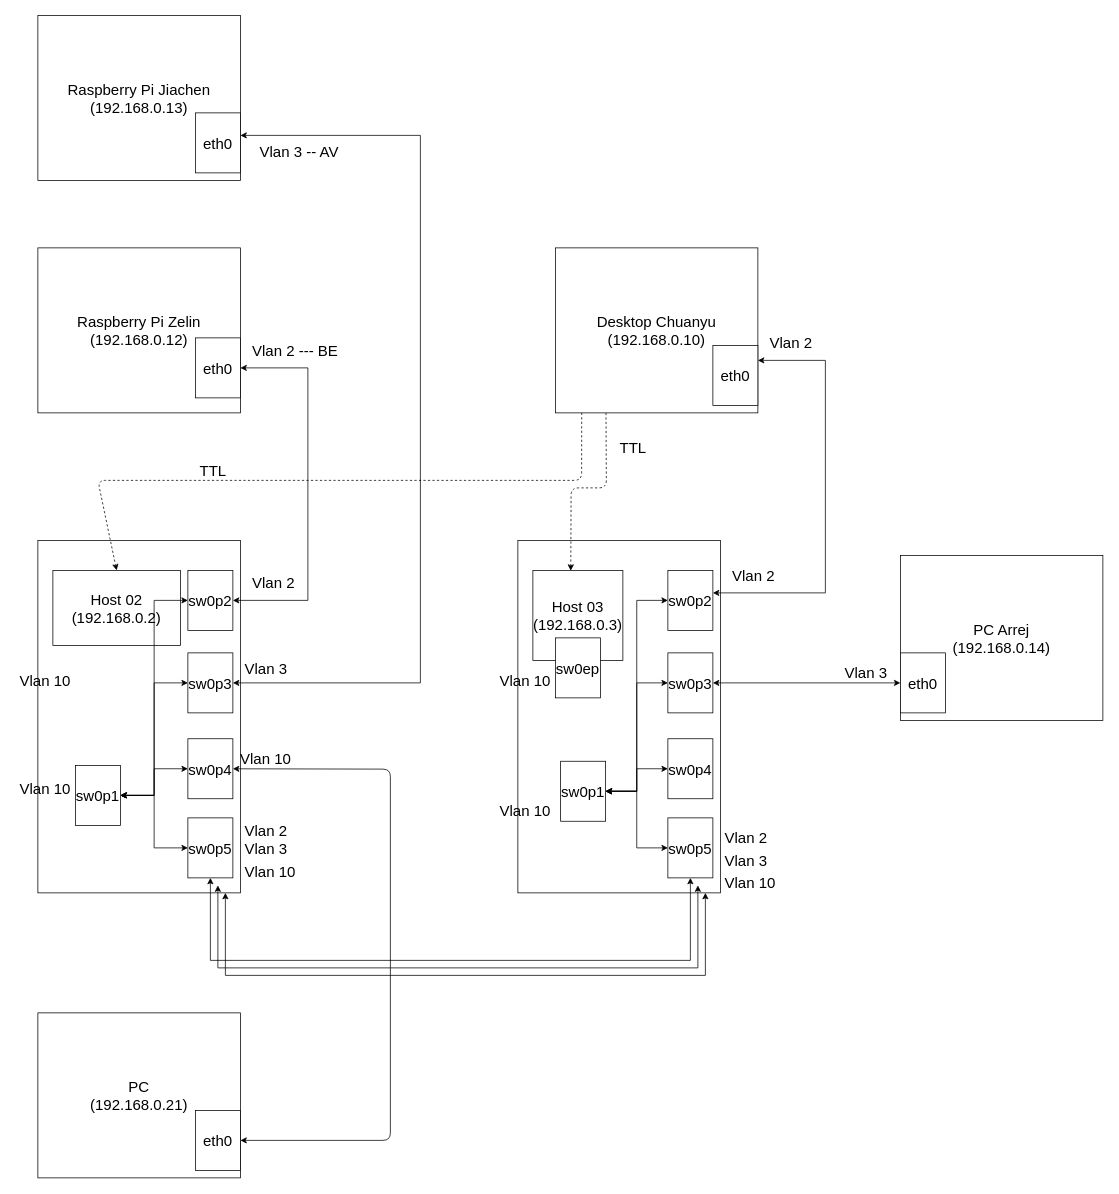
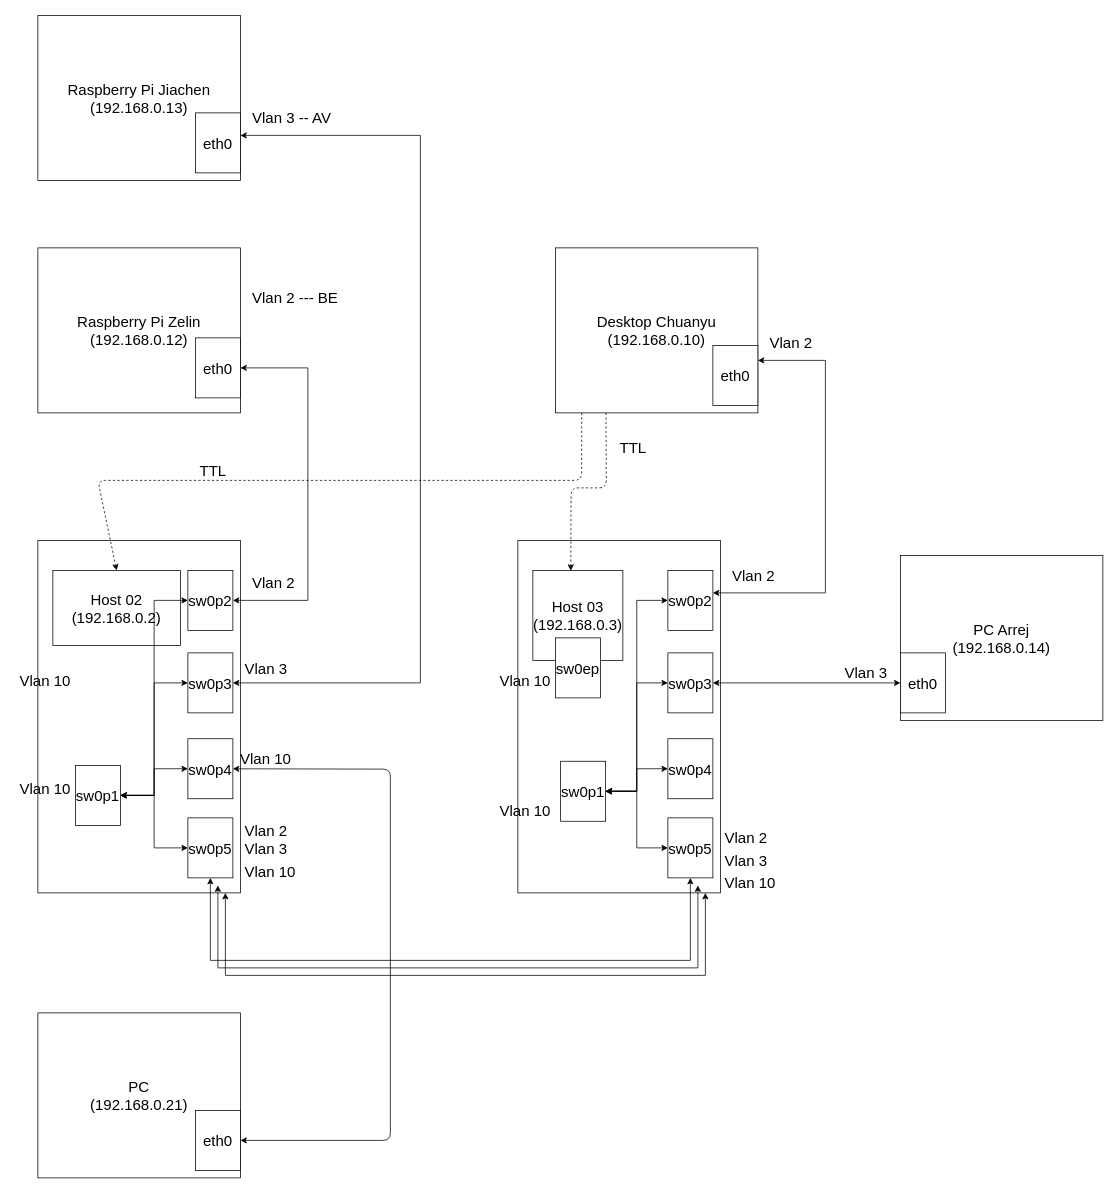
  <mxCell id="0" />
  <mxCell id="1" parent="0" />
  <mxCell id="2" value="" style="rounded=0;whiteSpace=wrap;html=1;" parent="1" vertex="1"><mxGeometry x="50" y="720" width="270" height="470" as="geometry" /></mxCell>
  <mxCell id="3" value="Host 02&lt;br&gt;(192.168.0.2)" style="whiteSpace=wrap;html=1;aspect=fixed;fontSize=20;" parent="1" vertex="1"><mxGeometry x="70" y="760" width="170" height="100" as="geometry" /></mxCell>
  <mxCell id="4" value="sw0p2" style="rounded=0;whiteSpace=wrap;html=1;fontSize=20;" parent="1" vertex="1"><mxGeometry x="250" y="760" width="60" height="80" as="geometry" /></mxCell>
  <mxCell id="5" value="sw0p3" style="rounded=0;whiteSpace=wrap;html=1;fontSize=20;" parent="1" vertex="1"><mxGeometry x="250" y="870" width="60" height="80" as="geometry" /></mxCell>
  <mxCell id="6" style="edgeStyle=none;html=1;entryX=1;entryY=0.5;entryDx=0;entryDy=0;startArrow=classic;startFill=1;" edge="1" parent="1" source="7" target="59"><mxGeometry relative="1" as="geometry"><mxPoint x="460" y="1024.5" as="targetPoint" /><Array as="points"><mxPoint x="520" y="1025" /><mxPoint x="520" y="1520" /></Array></mxGeometry></mxCell>
  <mxCell id="7" value="sw0p4" style="rounded=0;whiteSpace=wrap;html=1;fontSize=20;" parent="1" vertex="1"><mxGeometry x="250" y="984.5" width="60" height="80" as="geometry" /></mxCell>
  <mxCell id="8" value="&lt;span&gt;sw0p5&lt;/span&gt;" style="rounded=0;whiteSpace=wrap;html=1;fontSize=20;" parent="1" vertex="1"><mxGeometry x="250" y="1090" width="60" height="80" as="geometry" /></mxCell>
  <mxCell id="9" style="edgeStyle=orthogonalEdgeStyle;rounded=0;orthogonalLoop=1;jettySize=auto;html=1;entryX=0;entryY=0.5;entryDx=0;entryDy=0;fontSize=20;startArrow=classic;startFill=1;" parent="1" source="13" target="7" edge="1"><mxGeometry relative="1" as="geometry" /></mxCell>
  <mxCell id="10" style="edgeStyle=orthogonalEdgeStyle;rounded=0;orthogonalLoop=1;jettySize=auto;html=1;entryX=0;entryY=0.5;entryDx=0;entryDy=0;fontSize=20;startArrow=classic;startFill=1;" parent="1" source="13" target="5" edge="1"><mxGeometry relative="1" as="geometry" /></mxCell>
  <mxCell id="11" style="edgeStyle=orthogonalEdgeStyle;rounded=0;orthogonalLoop=1;jettySize=auto;html=1;entryX=0;entryY=0.5;entryDx=0;entryDy=0;fontSize=20;startArrow=classic;startFill=1;" parent="1" source="13" target="4" edge="1"><mxGeometry relative="1" as="geometry" /></mxCell>
  <mxCell id="12" style="edgeStyle=orthogonalEdgeStyle;rounded=0;orthogonalLoop=1;jettySize=auto;html=1;entryX=0;entryY=0.5;entryDx=0;entryDy=0;startArrow=classic;startFill=1;strokeColor=#000000;" parent="1" source="13" target="8" edge="1"><mxGeometry relative="1" as="geometry" /></mxCell>
  <mxCell id="13" value="&lt;span&gt;sw0p1&lt;/span&gt;" style="rounded=0;whiteSpace=wrap;html=1;fontSize=20;" parent="1" vertex="1"><mxGeometry x="100" y="1020" width="60" height="80" as="geometry" /></mxCell>
  <mxCell id="14" value="" style="rounded=0;whiteSpace=wrap;html=1;" parent="1" vertex="1"><mxGeometry x="690" y="720" width="270" height="470" as="geometry" /></mxCell>
  <mxCell id="15" value="Host 03&lt;br&gt;(192.168.0.3)" style="whiteSpace=wrap;html=1;aspect=fixed;fontSize=20;" parent="1" vertex="1"><mxGeometry x="710" y="760" width="120" height="120" as="geometry" /></mxCell>
  <mxCell id="16" value="sw0p2" style="rounded=0;whiteSpace=wrap;html=1;fontSize=20;" parent="1" vertex="1"><mxGeometry x="890" y="760" width="60" height="80" as="geometry" /></mxCell>
  <mxCell id="17" style="edgeStyle=none;html=1;entryX=0;entryY=0.5;entryDx=0;entryDy=0;startArrow=classic;startFill=1;" edge="1" parent="1" source="18" target="62"><mxGeometry relative="1" as="geometry" /></mxCell>
  <mxCell id="18" value="sw0p3" style="rounded=0;whiteSpace=wrap;html=1;fontSize=20;" parent="1" vertex="1"><mxGeometry x="890" y="870" width="60" height="80" as="geometry" /></mxCell>
  <mxCell id="19" value="sw0p4" style="rounded=0;whiteSpace=wrap;html=1;fontSize=20;" parent="1" vertex="1"><mxGeometry x="890" y="984.5" width="60" height="80" as="geometry" /></mxCell>
  <mxCell id="20" value="sw0p5" style="rounded=0;whiteSpace=wrap;html=1;fontSize=20;" parent="1" vertex="1"><mxGeometry x="890" y="1090" width="60" height="80" as="geometry" /></mxCell>
  <mxCell id="21" value="sw0ep" style="rounded=0;whiteSpace=wrap;html=1;fontSize=20;" parent="1" vertex="1"><mxGeometry x="740" y="850" width="60" height="80" as="geometry" /></mxCell>
  <mxCell id="22" style="edgeStyle=orthogonalEdgeStyle;rounded=0;orthogonalLoop=1;jettySize=auto;html=1;entryX=0;entryY=0.5;entryDx=0;entryDy=0;fontSize=20;startArrow=classic;startFill=1;strokeColor=#000000;" parent="1" source="26" target="19" edge="1"><mxGeometry relative="1" as="geometry" /></mxCell>
  <mxCell id="23" style="edgeStyle=orthogonalEdgeStyle;rounded=0;orthogonalLoop=1;jettySize=auto;html=1;entryX=0;entryY=0.5;entryDx=0;entryDy=0;fontSize=20;startArrow=classic;startFill=1;" parent="1" source="26" target="18" edge="1"><mxGeometry relative="1" as="geometry" /></mxCell>
  <mxCell id="24" style="edgeStyle=orthogonalEdgeStyle;rounded=0;orthogonalLoop=1;jettySize=auto;html=1;entryX=0;entryY=0.5;entryDx=0;entryDy=0;fontSize=20;startArrow=classic;startFill=1;" parent="1" source="26" target="16" edge="1"><mxGeometry relative="1" as="geometry" /></mxCell>
  <mxCell id="25" style="edgeStyle=orthogonalEdgeStyle;rounded=0;orthogonalLoop=1;jettySize=auto;html=1;entryX=0;entryY=0.5;entryDx=0;entryDy=0;startArrow=classic;startFill=1;strokeColor=#000000;" parent="1" source="26" target="20" edge="1"><mxGeometry relative="1" as="geometry" /></mxCell>
  <mxCell id="26" value="&lt;span&gt;sw0p1&lt;/span&gt;" style="rounded=0;whiteSpace=wrap;html=1;fontSize=20;" parent="1" vertex="1"><mxGeometry x="747" y="1014.5" width="60" height="80" as="geometry" /></mxCell>
  <mxCell id="27" style="edgeStyle=orthogonalEdgeStyle;rounded=0;orthogonalLoop=1;jettySize=auto;html=1;fontSize=20;startArrow=classic;startFill=1;entryX=1;entryY=0.5;entryDx=0;entryDy=0;" parent="1" source="30" target="4" edge="1"><mxGeometry relative="1" as="geometry"><Array as="points"><mxPoint x="410" y="490" /><mxPoint x="410" y="800" /></Array></mxGeometry></mxCell>
  <mxCell id="28" style="edgeStyle=none;html=1;entryX=0.5;entryY=0;entryDx=0;entryDy=0;exitX=0.13;exitY=0.999;exitDx=0;exitDy=0;exitPerimeter=0;dashed=1;" parent="1" source="40" target="3" edge="1"><mxGeometry relative="1" as="geometry"><Array as="points"><mxPoint x="775" y="640" /><mxPoint x="130" y="640" /></Array></mxGeometry></mxCell>
  <mxCell id="29" style="edgeStyle=none;html=1;entryX=0.421;entryY=0.004;entryDx=0;entryDy=0;entryPerimeter=0;dashed=1;exitX=0.25;exitY=1;exitDx=0;exitDy=0;" parent="1" source="40" target="15" edge="1"><mxGeometry relative="1" as="geometry"><Array as="points"><mxPoint x="808" y="650" /><mxPoint x="761" y="650" /></Array></mxGeometry></mxCell>
  <mxCell id="30" value="Raspberry Pi Zelin&lt;br&gt;(192.168.0.12)" style="rounded=0;whiteSpace=wrap;html=1;fontSize=20;" parent="1" vertex="1"><mxGeometry x="50" y="330" width="270" height="220" as="geometry" /></mxCell>
  <mxCell id="31" style="edgeStyle=orthogonalEdgeStyle;rounded=0;orthogonalLoop=1;jettySize=auto;html=1;entryX=1;entryY=0.5;entryDx=0;entryDy=0;startArrow=classic;startFill=1;" parent="1" source="32" target="5" edge="1"><mxGeometry relative="1" as="geometry"><Array as="points"><mxPoint x="560" y="180" /><mxPoint x="560" y="910" /></Array></mxGeometry></mxCell>
  <mxCell id="32" value="Raspberry Pi Jiachen&lt;br&gt;(192.168.0.13)" style="rounded=0;whiteSpace=wrap;html=1;fontSize=20;" parent="1" vertex="1"><mxGeometry x="50" y="20" width="270" height="220" as="geometry" /></mxCell>
- <mxCell id="33" value="Vlan 2 --- BE" style="text;strokeColor=none;fillColor=none;align=left;verticalAlign=middle;spacingLeft=4;spacingRight=4;overflow=hidden;points=[[0,0.5],[1,0.5]];portConstraint=eastwest;rotatable=0;fontSize=20;" parent="1" vertex="1"><mxGeometry x="330" y="450" width="180" height="30" as="geometry" /></mxCell>
+ <mxCell id="33" value="Vlan 2 --- BE" style="text;strokeColor=none;fillColor=none;align=left;verticalAlign=middle;spacingLeft=4;spacingRight=4;overflow=hidden;points=[[0,0.5],[1,0.5]];portConstraint=eastwest;rotatable=0;fontSize=20;" parent="1" vertex="1"><mxGeometry x="330" y="380" width="180" height="30" as="geometry" /></mxCell>
  <mxCell id="34" style="edgeStyle=orthogonalEdgeStyle;rounded=0;orthogonalLoop=1;jettySize=auto;html=1;entryX=0.5;entryY=1;entryDx=0;entryDy=0;startArrow=classic;startFill=1;" parent="1" source="8" target="20" edge="1"><mxGeometry relative="1" as="geometry"><Array as="points"><mxPoint x="280" y="1280" /><mxPoint x="920" y="1280" /></Array></mxGeometry></mxCell>
- <mxCell id="35" value="Vlan 3 -- AV" style="text;strokeColor=none;fillColor=none;align=left;verticalAlign=middle;spacingLeft=4;spacingRight=4;overflow=hidden;points=[[0,0.5],[1,0.5]];portConstraint=eastwest;rotatable=0;fontSize=20;" parent="1" vertex="1"><mxGeometry x="340" y="185" width="200" height="30" as="geometry" /></mxCell>
+ <mxCell id="35" value="Vlan 3 -- AV" style="text;strokeColor=none;fillColor=none;align=left;verticalAlign=middle;spacingLeft=4;spacingRight=4;overflow=hidden;points=[[0,0.5],[1,0.5]];portConstraint=eastwest;rotatable=0;fontSize=20;" parent="1" vertex="1"><mxGeometry x="330" y="140" width="200" height="30" as="geometry" /></mxCell>
  <mxCell id="36" value="eth0" style="rounded=0;whiteSpace=wrap;html=1;fontSize=20;" parent="1" vertex="1"><mxGeometry x="260" y="150" width="60" height="80" as="geometry" /></mxCell>
  <mxCell id="37" value="eth0" style="rounded=0;whiteSpace=wrap;html=1;fontSize=20;" parent="1" vertex="1"><mxGeometry x="260" y="450" width="60" height="80" as="geometry" /></mxCell>
  <mxCell id="38" value="Vlan 3" style="text;strokeColor=none;fillColor=none;align=left;verticalAlign=middle;spacingLeft=4;spacingRight=4;overflow=hidden;points=[[0,0.5],[1,0.5]];portConstraint=eastwest;rotatable=0;fontSize=20;" parent="1" vertex="1"><mxGeometry x="320" y="875" width="80" height="30" as="geometry" /></mxCell>
  <mxCell id="39" value="Vlan 2" style="text;strokeColor=none;fillColor=none;align=left;verticalAlign=middle;spacingLeft=4;spacingRight=4;overflow=hidden;points=[[0,0.5],[1,0.5]];portConstraint=eastwest;rotatable=0;fontSize=20;" parent="1" vertex="1"><mxGeometry x="330" y="760" width="80" height="30" as="geometry" /></mxCell>
  <mxCell id="40" value="Desktop Chuanyu&lt;br&gt;(192.168.0.10)" style="rounded=0;whiteSpace=wrap;html=1;fontSize=20;" parent="1" vertex="1"><mxGeometry x="740" y="330" width="270" height="220" as="geometry" /></mxCell>
  <mxCell id="41" value="eth0" style="rounded=0;whiteSpace=wrap;html=1;fontSize=20;" parent="1" vertex="1"><mxGeometry x="950" y="460" width="60" height="80" as="geometry" /></mxCell>
  <mxCell id="42" style="edgeStyle=orthogonalEdgeStyle;rounded=0;orthogonalLoop=1;jettySize=auto;html=1;fontSize=20;startArrow=classic;startFill=1;entryX=1;entryY=0.375;entryDx=0;entryDy=0;entryPerimeter=0;" parent="1" target="16" edge="1"><mxGeometry relative="1" as="geometry"><Array as="points"><mxPoint x="1100" y="480" /><mxPoint x="1100" y="790" /></Array><mxPoint x="1010" y="480" as="sourcePoint" /><mxPoint x="1000" y="790" as="targetPoint" /></mxGeometry></mxCell>
  <mxCell id="43" value="Vlan 2" style="text;strokeColor=none;fillColor=none;align=left;verticalAlign=middle;spacingLeft=4;spacingRight=4;overflow=hidden;points=[[0,0.5],[1,0.5]];portConstraint=eastwest;rotatable=0;fontSize=20;" parent="1" vertex="1"><mxGeometry x="1020" width="80" height="30" as="geometry" y="440" /></mxCell>
  <mxCell id="44" value="Vlan 2" style="text;strokeColor=none;fillColor=none;align=left;verticalAlign=middle;spacingLeft=4;spacingRight=4;overflow=hidden;points=[[0,0.5],[1,0.5]];portConstraint=eastwest;rotatable=0;fontSize=20;" parent="1" vertex="1"><mxGeometry x="970" y="750" width="80" height="30" as="geometry" /></mxCell>
  <mxCell id="45" style="edgeStyle=orthogonalEdgeStyle;rounded=0;orthogonalLoop=1;jettySize=auto;html=1;entryX=0.5;entryY=1;entryDx=0;entryDy=0;startArrow=classic;startFill=1;" parent="1" edge="1"><mxGeometry relative="1" as="geometry"><Array as="points"><mxPoint x="290" y="1290" /><mxPoint x="930" y="1290" /></Array><mxPoint x="290" y="1180" as="sourcePoint" /><mxPoint x="930" y="1180" as="targetPoint" /></mxGeometry></mxCell>
  <mxCell id="46" value="Vlan 2" style="text;strokeColor=none;fillColor=none;align=left;verticalAlign=middle;spacingLeft=4;spacingRight=4;overflow=hidden;points=[[0,0.5],[1,0.5]];portConstraint=eastwest;rotatable=0;fontSize=20;" parent="1" vertex="1"><mxGeometry x="960" y="1100" width="80" height="30" as="geometry" /></mxCell>
  <mxCell id="47" value="Vlan 3" style="text;strokeColor=none;fillColor=none;align=left;verticalAlign=middle;spacingLeft=4;spacingRight=4;overflow=hidden;points=[[0,0.5],[1,0.5]];portConstraint=eastwest;rotatable=0;fontSize=20;" parent="1" vertex="1"><mxGeometry x="960" y="1130" width="80" height="30" as="geometry" /></mxCell>
  <mxCell id="48" value="Vlan 3" style="text;strokeColor=none;fillColor=none;align=left;verticalAlign=middle;spacingLeft=4;spacingRight=4;overflow=hidden;points=[[0,0.5],[1,0.5]];portConstraint=eastwest;rotatable=0;fontSize=20;" parent="1" vertex="1"><mxGeometry x="320" y="1115" width="80" height="30" as="geometry" /></mxCell>
  <mxCell id="49" value="Vlan 2" style="text;strokeColor=none;fillColor=none;align=left;verticalAlign=middle;spacingLeft=4;spacingRight=4;overflow=hidden;points=[[0,0.5],[1,0.5]];portConstraint=eastwest;rotatable=0;fontSize=20;" parent="1" vertex="1"><mxGeometry x="320" y="1090" width="80" height="30" as="geometry" /></mxCell>
  <mxCell id="50" value="Vlan 10" style="text;strokeColor=none;fillColor=none;align=left;verticalAlign=middle;spacingLeft=4;spacingRight=4;overflow=hidden;points=[[0,0.5],[1,0.5]];portConstraint=eastwest;rotatable=0;fontSize=20;" parent="1" vertex="1"><mxGeometry x="20" y="890" width="80" height="30" as="geometry" /></mxCell>
  <mxCell id="51" value="Vlan 10" style="text;strokeColor=none;fillColor=none;align=left;verticalAlign=middle;spacingLeft=4;spacingRight=4;overflow=hidden;points=[[0,0.5],[1,0.5]];portConstraint=eastwest;rotatable=0;fontSize=20;" parent="1" vertex="1"><mxGeometry x="20" y="1034.5" width="80" height="30" as="geometry" /></mxCell>
  <mxCell id="52" value="Vlan 10" style="text;strokeColor=none;fillColor=none;align=left;verticalAlign=middle;spacingLeft=4;spacingRight=4;overflow=hidden;points=[[0,0.5],[1,0.5]];portConstraint=eastwest;rotatable=0;fontSize=20;" parent="1" vertex="1"><mxGeometry x="660" y="1064.5" width="80" height="30" as="geometry" /></mxCell>
  <mxCell id="53" value="Vlan 10" style="text;strokeColor=none;fillColor=none;align=left;verticalAlign=middle;spacingLeft=4;spacingRight=4;overflow=hidden;points=[[0,0.5],[1,0.5]];portConstraint=eastwest;rotatable=0;fontSize=20;" parent="1" vertex="1"><mxGeometry x="660" y="890" width="80" height="30" as="geometry" /></mxCell>
  <mxCell id="54" value="Vlan 10" style="text;strokeColor=none;fillColor=none;align=left;verticalAlign=middle;spacingLeft=4;spacingRight=4;overflow=hidden;points=[[0,0.5],[1,0.5]];portConstraint=eastwest;rotatable=0;fontSize=20;" parent="1" vertex="1"><mxGeometry x="320" y="1145" width="80" height="30" as="geometry" /></mxCell>
  <mxCell id="55" value="Vlan 10" style="text;strokeColor=none;fillColor=none;align=left;verticalAlign=middle;spacingLeft=4;spacingRight=4;overflow=hidden;points=[[0,0.5],[1,0.5]];portConstraint=eastwest;rotatable=0;fontSize=20;" parent="1" vertex="1"><mxGeometry x="960" y="1160" width="80" height="30" as="geometry" /></mxCell>
  <mxCell id="56" value="TTL" style="text;strokeColor=none;fillColor=none;align=left;verticalAlign=middle;spacingLeft=4;spacingRight=4;overflow=hidden;points=[[0,0.5],[1,0.5]];portConstraint=eastwest;rotatable=0;fontSize=20;" parent="1" vertex="1"><mxGeometry x="820" y="580" width="80" height="30" as="geometry" /></mxCell>
  <mxCell id="57" value="TTL" style="text;strokeColor=none;fillColor=none;align=left;verticalAlign=middle;spacingLeft=4;spacingRight=4;overflow=hidden;points=[[0,0.5],[1,0.5]];portConstraint=eastwest;rotatable=0;fontSize=20;" parent="1" vertex="1"><mxGeometry x="260" y="610" width="80" height="30" as="geometry" /></mxCell>
  <mxCell id="58" value="PC&lt;br&gt;(192.168.0.21)" style="rounded=0;whiteSpace=wrap;html=1;fontSize=20;" vertex="1" parent="1"><mxGeometry x="50" y="1350" width="270" height="220" as="geometry" /></mxCell>
  <mxCell id="59" value="eth0" style="rounded=0;whiteSpace=wrap;html=1;fontSize=20;" vertex="1" parent="1"><mxGeometry x="260" y="1480" width="60" height="80" as="geometry" /></mxCell>
  <mxCell id="60" value="Vlan 10" style="text;strokeColor=none;fillColor=none;align=left;verticalAlign=middle;spacingLeft=4;spacingRight=4;overflow=hidden;points=[[0,0.5],[1,0.5]];portConstraint=eastwest;rotatable=0;fontSize=20;" vertex="1" parent="1"><mxGeometry x="314" y="995" width="80" height="30" as="geometry" /></mxCell>
  <mxCell id="61" value="PC Arrej&lt;br&gt;(192.168.0.14)" style="rounded=0;whiteSpace=wrap;html=1;fontSize=20;" vertex="1" parent="1"><mxGeometry x="1200" y="740" width="270" height="220" as="geometry" /></mxCell>
  <mxCell id="62" value="eth0" style="rounded=0;whiteSpace=wrap;html=1;fontSize=20;" vertex="1" parent="1"><mxGeometry x="1200" y="870" width="60" height="80" as="geometry" /></mxCell>
  <mxCell id="63" value="Vlan 3" style="text;strokeColor=none;fillColor=none;align=left;verticalAlign=middle;spacingLeft=4;spacingRight=4;overflow=hidden;points=[[0,0.5],[1,0.5]];portConstraint=eastwest;rotatable=0;fontSize=20;" vertex="1" parent="1"><mxGeometry x="1120" y="880" width="90" height="30" as="geometry" /></mxCell>
  <mxCell id="64" style="edgeStyle=orthogonalEdgeStyle;rounded=0;orthogonalLoop=1;jettySize=auto;html=1;entryX=0.5;entryY=1;entryDx=0;entryDy=0;startArrow=classic;startFill=1;" edge="1" parent="1"><mxGeometry relative="1" as="geometry"><Array as="points"><mxPoint x="300" y="1300" /><mxPoint x="940" y="1300" /></Array><mxPoint x="300" y="1190" as="sourcePoint" /><mxPoint x="940" y="1190" as="targetPoint" /></mxGeometry></mxCell>
